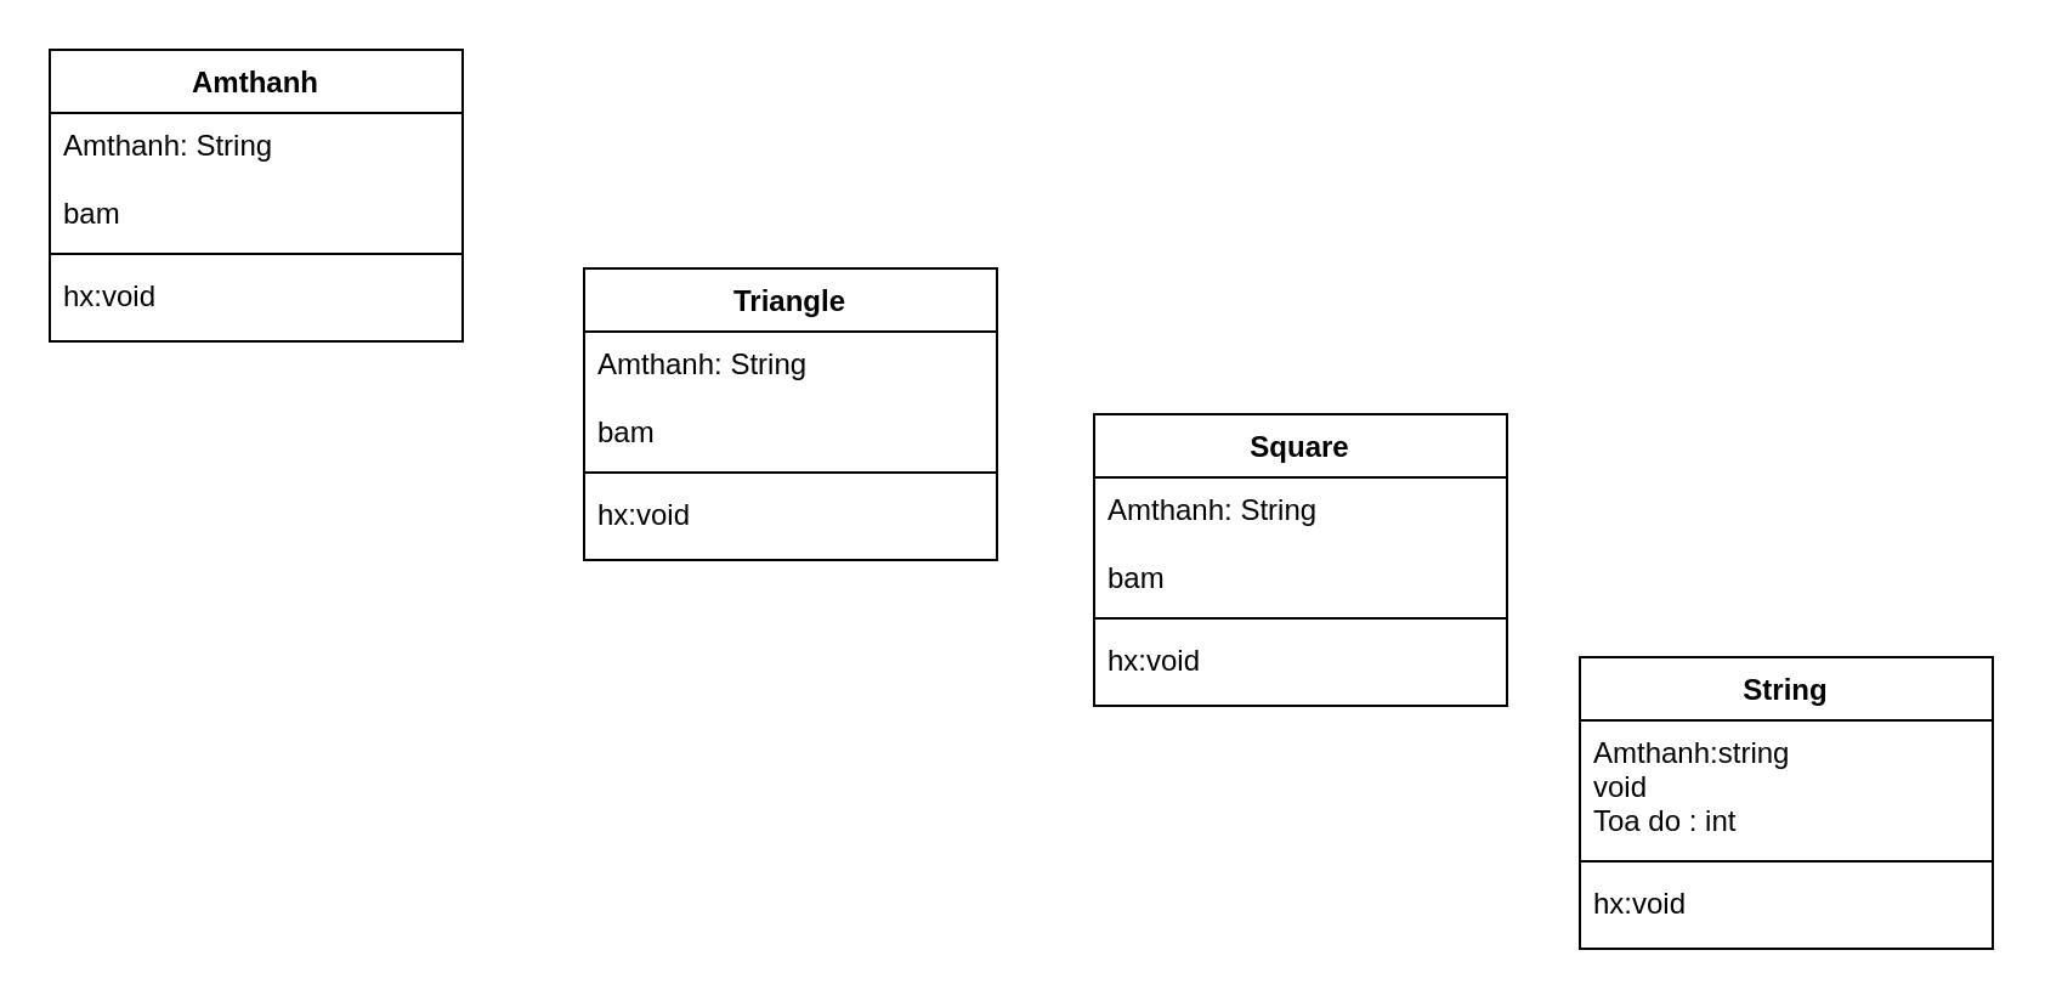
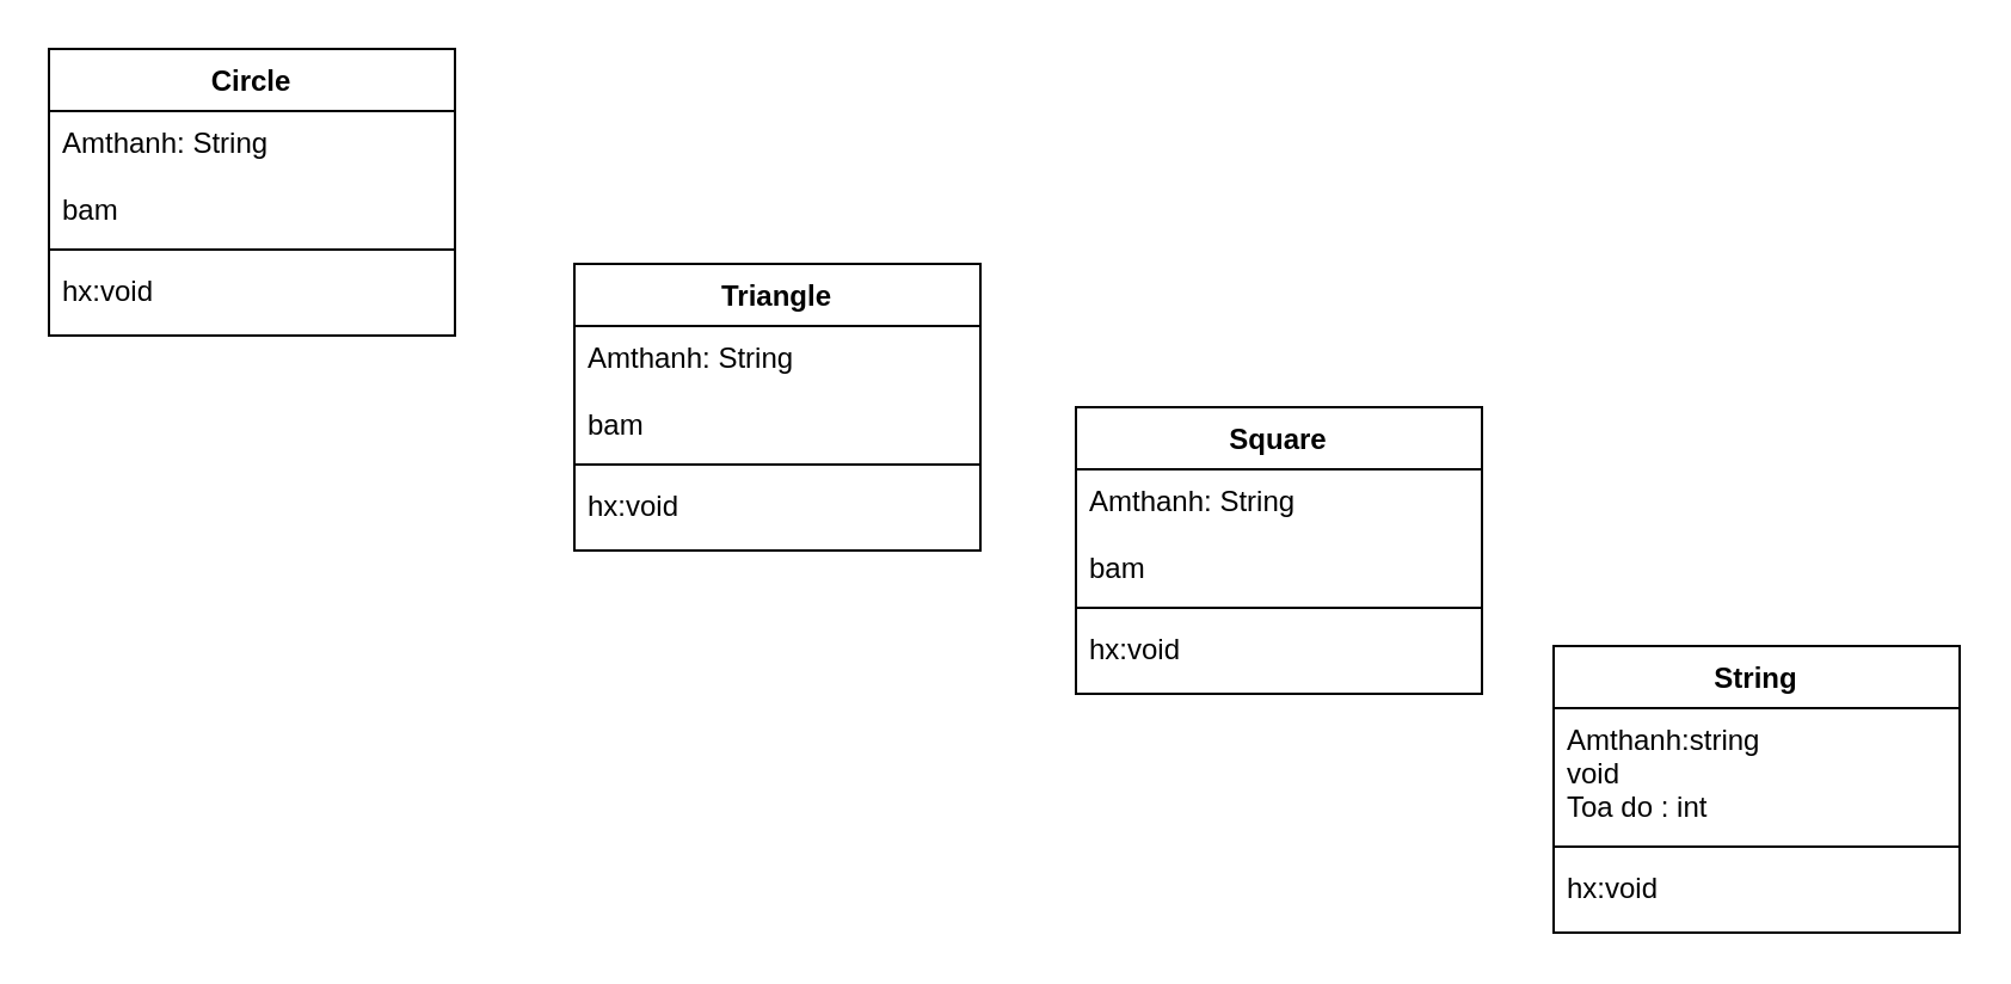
  <mxCell id="0" />
  <mxCell id="1" parent="0" />
  <mxCell id="2" value="String" style="swimlane;fontStyle=1;align=center;verticalAlign=top;childLayout=stackLayout;horizontal=1;startSize=26;horizontalStack=0;resizeParent=1;resizeParentMax=0;resizeLast=0;collapsible=1;marginBottom=0;" vertex="1" parent="1"><mxGeometry x="650" y="270" width="170" height="120" as="geometry" /></mxCell>
  <mxCell id="3" value="Amthanh:string&#10;void&#10;Toa do : int" style="text;strokeColor=none;fillColor=none;align=left;verticalAlign=top;spacingLeft=4;spacingRight=4;overflow=hidden;rotatable=0;points=[[0,0.5],[1,0.5]];portConstraint=eastwest;" vertex="1" parent="2"><mxGeometry y="26" width="170" height="54" as="geometry" /></mxCell>
  <mxCell id="4" value="" style="line;strokeWidth=1;fillColor=none;align=left;verticalAlign=middle;spacingTop=-1;spacingLeft=3;spacingRight=3;rotatable=0;labelPosition=right;points=[];portConstraint=eastwest;" vertex="1" parent="2"><mxGeometry y="80" width="170" height="8" as="geometry" /></mxCell>
  <mxCell id="5" value="hx:void" style="text;strokeColor=none;fillColor=none;align=left;verticalAlign=top;spacingLeft=4;spacingRight=4;overflow=hidden;rotatable=0;points=[[0,0.5],[1,0.5]];portConstraint=eastwest;" vertex="1" parent="2"><mxGeometry y="88" width="170" height="32" as="geometry" /></mxCell>
- <mxCell id="6" value="Amthanh" style="swimlane;fontStyle=1;align=center;verticalAlign=top;childLayout=stackLayout;horizontal=1;startSize=26;horizontalStack=0;resizeParent=1;resizeParentMax=0;resizeLast=0;collapsible=1;marginBottom=0;" vertex="1" parent="1"><mxGeometry x="20" y="20" width="170" height="120" as="geometry" /></mxCell>
+ <mxCell id="6" value="Circle" style="swimlane;fontStyle=1;align=center;verticalAlign=top;childLayout=stackLayout;horizontal=1;startSize=26;horizontalStack=0;resizeParent=1;resizeParentMax=0;resizeLast=0;collapsible=1;marginBottom=0;" vertex="1" parent="1"><mxGeometry x="20" y="20" width="170" height="120" as="geometry" /></mxCell>
  <mxCell id="7" value="Amthanh: String&#10;&#10;bam" style="text;strokeColor=none;fillColor=none;align=left;verticalAlign=top;spacingLeft=4;spacingRight=4;overflow=hidden;rotatable=0;points=[[0,0.5],[1,0.5]];portConstraint=eastwest;" vertex="1" parent="6"><mxGeometry y="26" width="170" height="54" as="geometry" /></mxCell>
  <mxCell id="8" value="" style="line;strokeWidth=1;fillColor=none;align=left;verticalAlign=middle;spacingTop=-1;spacingLeft=3;spacingRight=3;rotatable=0;labelPosition=right;points=[];portConstraint=eastwest;" vertex="1" parent="6"><mxGeometry y="80" width="170" height="8" as="geometry" /></mxCell>
  <mxCell id="9" value="hx:void" style="text;strokeColor=none;fillColor=none;align=left;verticalAlign=top;spacingLeft=4;spacingRight=4;overflow=hidden;rotatable=0;points=[[0,0.5],[1,0.5]];portConstraint=eastwest;" vertex="1" parent="6"><mxGeometry y="88" width="170" height="32" as="geometry" /></mxCell>
  <mxCell id="10" value="Triangle" style="swimlane;fontStyle=1;align=center;verticalAlign=top;childLayout=stackLayout;horizontal=1;startSize=26;horizontalStack=0;resizeParent=1;resizeParentMax=0;resizeLast=0;collapsible=1;marginBottom=0;" vertex="1" parent="1"><mxGeometry x="240" y="110" width="170" height="120" as="geometry" /></mxCell>
  <mxCell id="11" value="Amthanh: String&#10;&#10;bam" style="text;strokeColor=none;fillColor=none;align=left;verticalAlign=top;spacingLeft=4;spacingRight=4;overflow=hidden;rotatable=0;points=[[0,0.5],[1,0.5]];portConstraint=eastwest;" vertex="1" parent="10"><mxGeometry y="26" width="170" height="54" as="geometry" /></mxCell>
  <mxCell id="12" value="" style="line;strokeWidth=1;fillColor=none;align=left;verticalAlign=middle;spacingTop=-1;spacingLeft=3;spacingRight=3;rotatable=0;labelPosition=right;points=[];portConstraint=eastwest;" vertex="1" parent="10"><mxGeometry y="80" width="170" height="8" as="geometry" /></mxCell>
  <mxCell id="13" value="hx:void" style="text;strokeColor=none;fillColor=none;align=left;verticalAlign=top;spacingLeft=4;spacingRight=4;overflow=hidden;rotatable=0;points=[[0,0.5],[1,0.5]];portConstraint=eastwest;" vertex="1" parent="10"><mxGeometry y="88" width="170" height="32" as="geometry" /></mxCell>
  <mxCell id="14" value="Square" style="swimlane;fontStyle=1;align=center;verticalAlign=top;childLayout=stackLayout;horizontal=1;startSize=26;horizontalStack=0;resizeParent=1;resizeParentMax=0;resizeLast=0;collapsible=1;marginBottom=0;" vertex="1" parent="1"><mxGeometry x="450" y="170" width="170" height="120" as="geometry" /></mxCell>
  <mxCell id="15" value="Amthanh: String&#10;&#10;bam" style="text;strokeColor=none;fillColor=none;align=left;verticalAlign=top;spacingLeft=4;spacingRight=4;overflow=hidden;rotatable=0;points=[[0,0.5],[1,0.5]];portConstraint=eastwest;" vertex="1" parent="14"><mxGeometry y="26" width="170" height="54" as="geometry" /></mxCell>
  <mxCell id="16" value="" style="line;strokeWidth=1;fillColor=none;align=left;verticalAlign=middle;spacingTop=-1;spacingLeft=3;spacingRight=3;rotatable=0;labelPosition=right;points=[];portConstraint=eastwest;" vertex="1" parent="14"><mxGeometry y="80" width="170" height="8" as="geometry" /></mxCell>
  <mxCell id="17" value="hx:void" style="text;strokeColor=none;fillColor=none;align=left;verticalAlign=top;spacingLeft=4;spacingRight=4;overflow=hidden;rotatable=0;points=[[0,0.5],[1,0.5]];portConstraint=eastwest;" vertex="1" parent="14"><mxGeometry y="88" width="170" height="32" as="geometry" /></mxCell>
